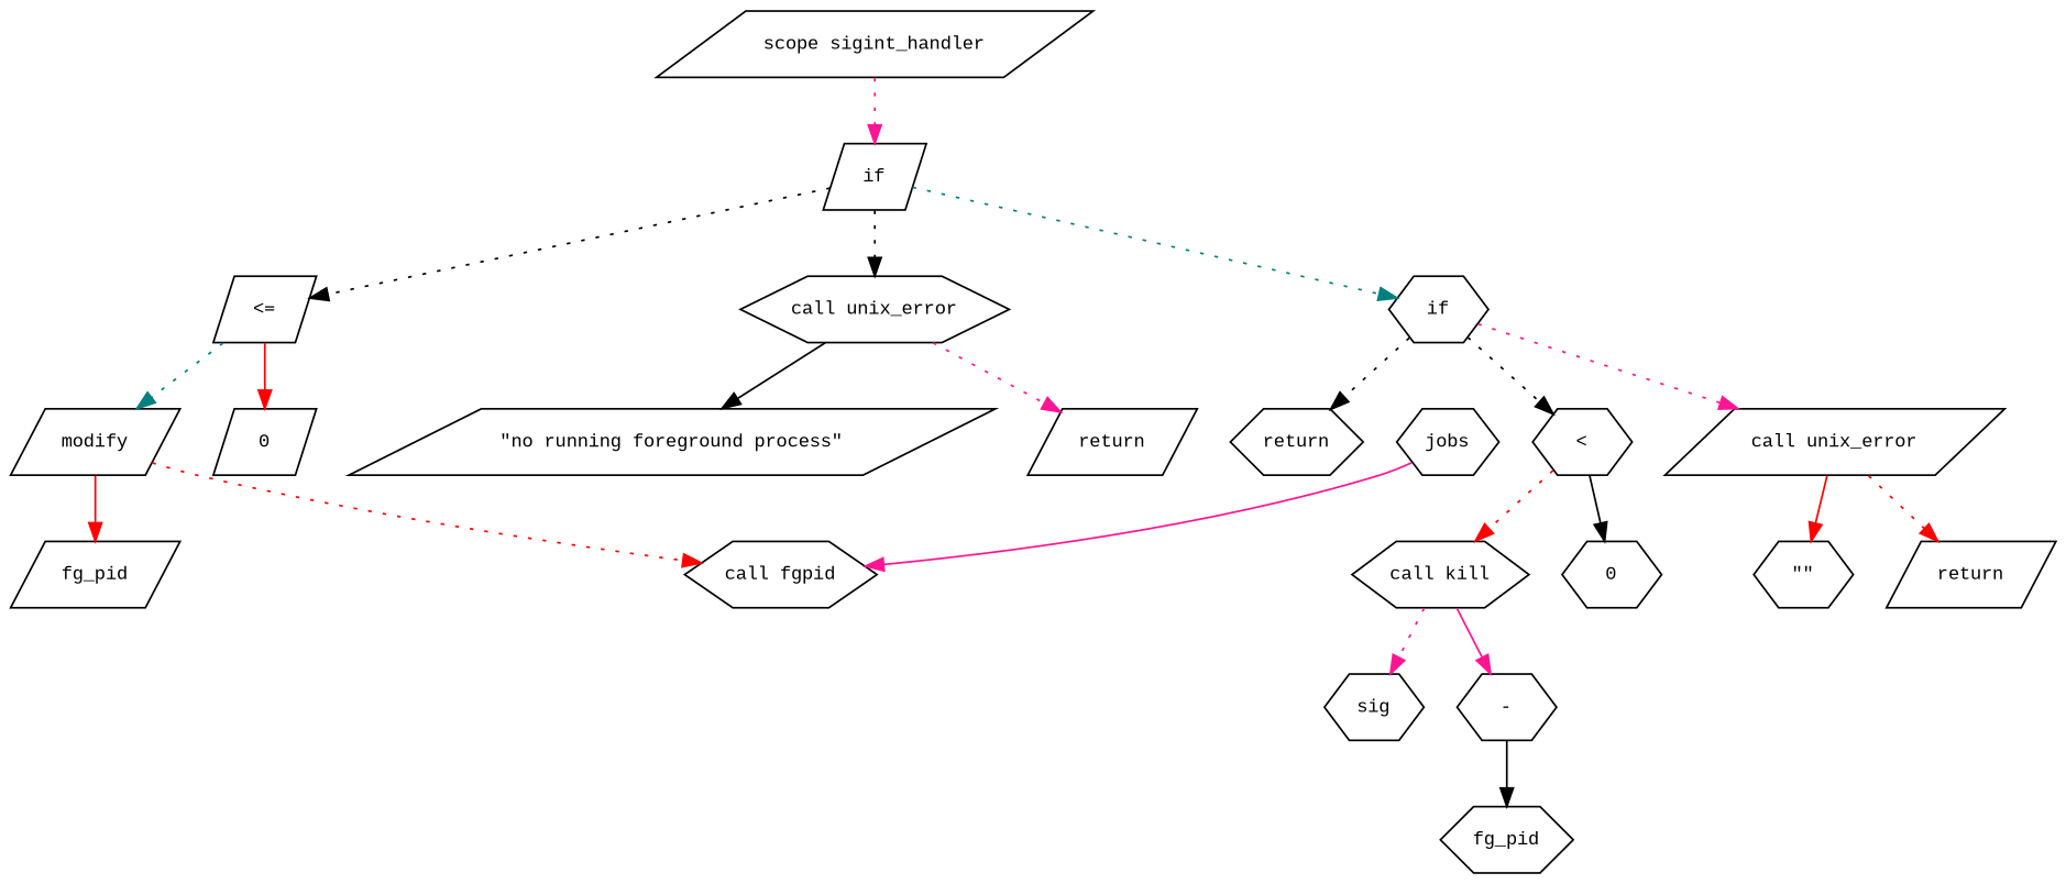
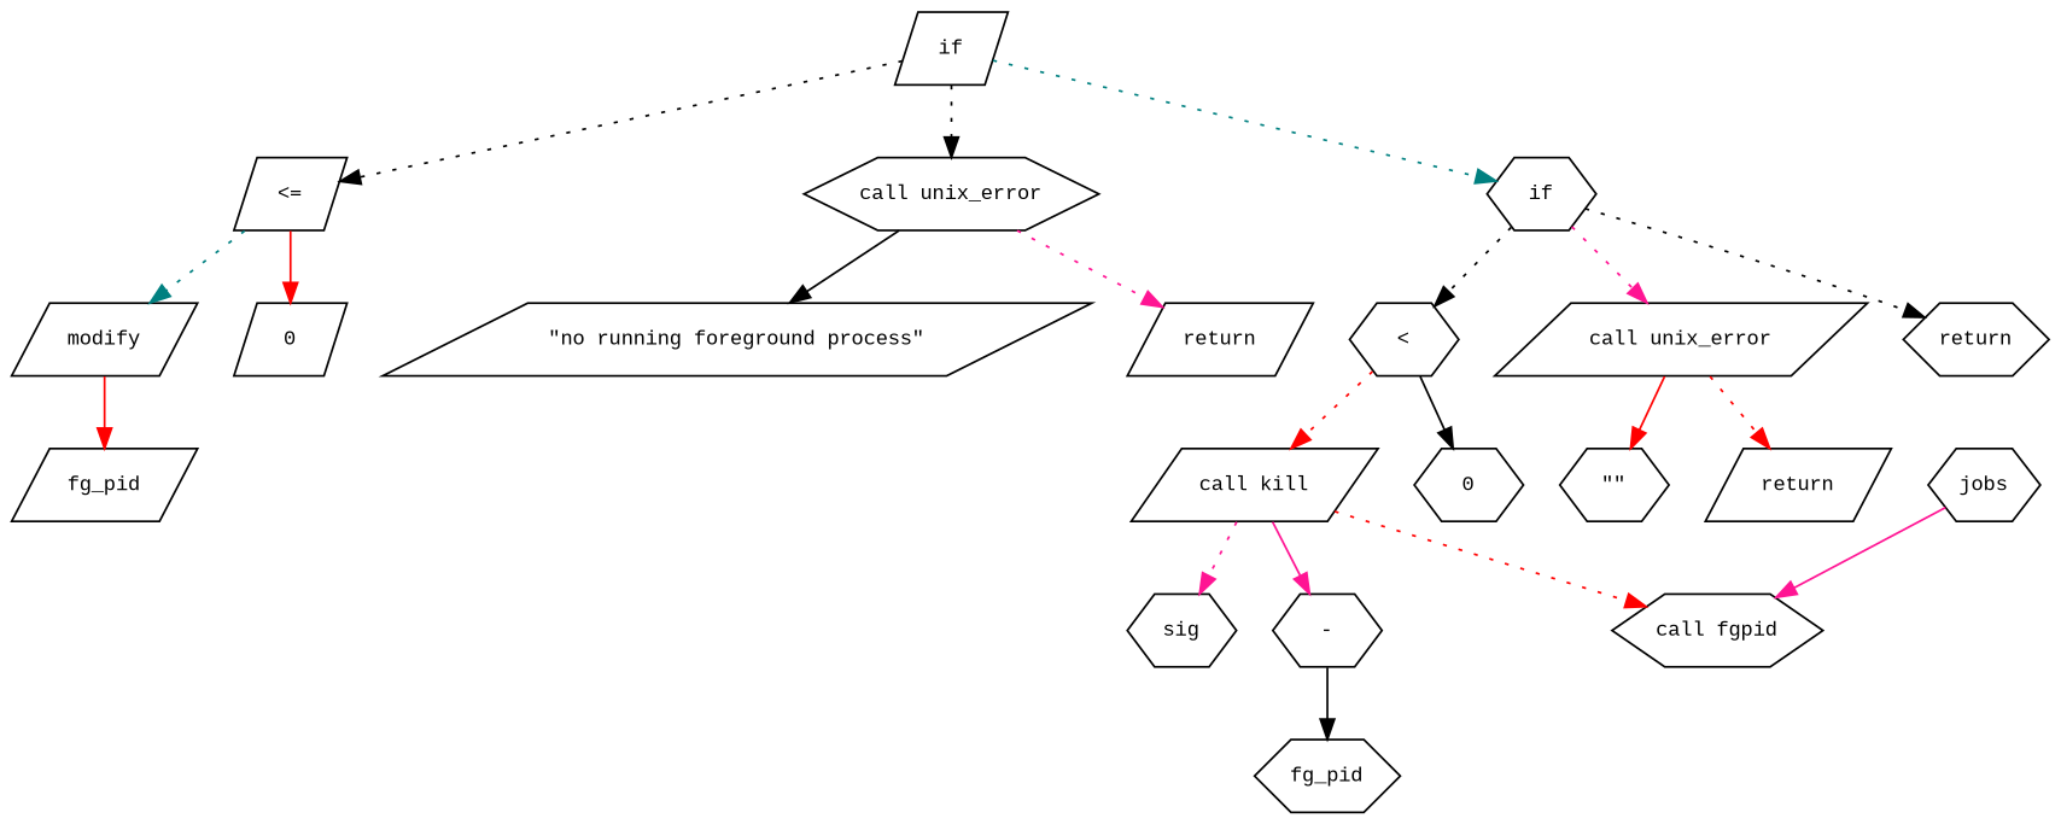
  digraph {
    fontname="Times New Roman"
    fontsize=10
    node [fontname="Courier New" fontsize=10 shape=parallelogram]
    edge [color=black fontname="Times New Roman" fontsize=10 style=dotted]
-   n1 [label="scope sigint_handler"]
    n2 [label=if]
    n3 [label="<="]
    n4 [label="call unix_error" shape=hexagon]
    n5 [label=if shape=hexagon]
    n6 [label=modify]
    n7 [label=0]
    n8 [label="\"no running foreground process\""]
    n9 [label=return]
    n10 [label="<" shape=hexagon]
    n11 [label="call unix_error"]
    n12 [label=return shape=hexagon]
    n13 [label=fg_pid]
    n14 [label="call fgpid" shape=hexagon]
    n15 [label=jobs shape=hexagon]
-   n16 [label="call kill" shape=hexagon]
+   n16 [label="call kill"]
    n17 [label=0 shape=hexagon]
    n18 [label="\"\"" shape=hexagon]
    n19 [label=return]
    n20 [label=sig shape=hexagon]
    n21 [label="-" shape=hexagon]
    n22 [label=fg_pid shape=hexagon]
-   n1 -> n2 [color=deeppink]
    n2 -> n3
    n2 -> n4
    n2 -> n5 [color=teal]
    n3 -> n6 [color=teal]
    n3 -> n7 [color=red style=""]
    n4 -> n8 [style=""]
    n4 -> n9 [color=deeppink]
    n5 -> n10
    n5 -> n11 [color=deeppink]
    n5 -> n12
    n6 -> n13 [color=red style=""]
-   n6 -> n14 [color=red]
+   n16 -> n14 [color=red]
    n10 -> n16 [color=red]
    n10 -> n17 [style=""]
    n11 -> n18 [color=red style=""]
    n11 -> n19 [color=red]
    n15 -> n14 [color=deeppink style=""]
    n16 -> n20 [color=deeppink]
    n16 -> n21 [color=deeppink style=""]
    n21 -> n22 [style=""]
  }
